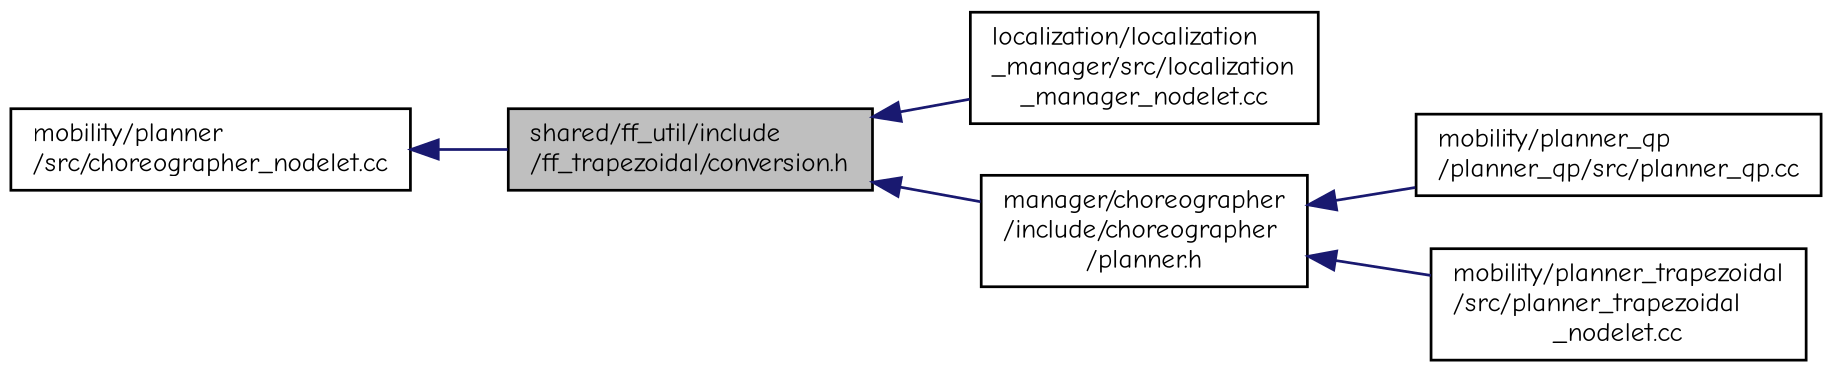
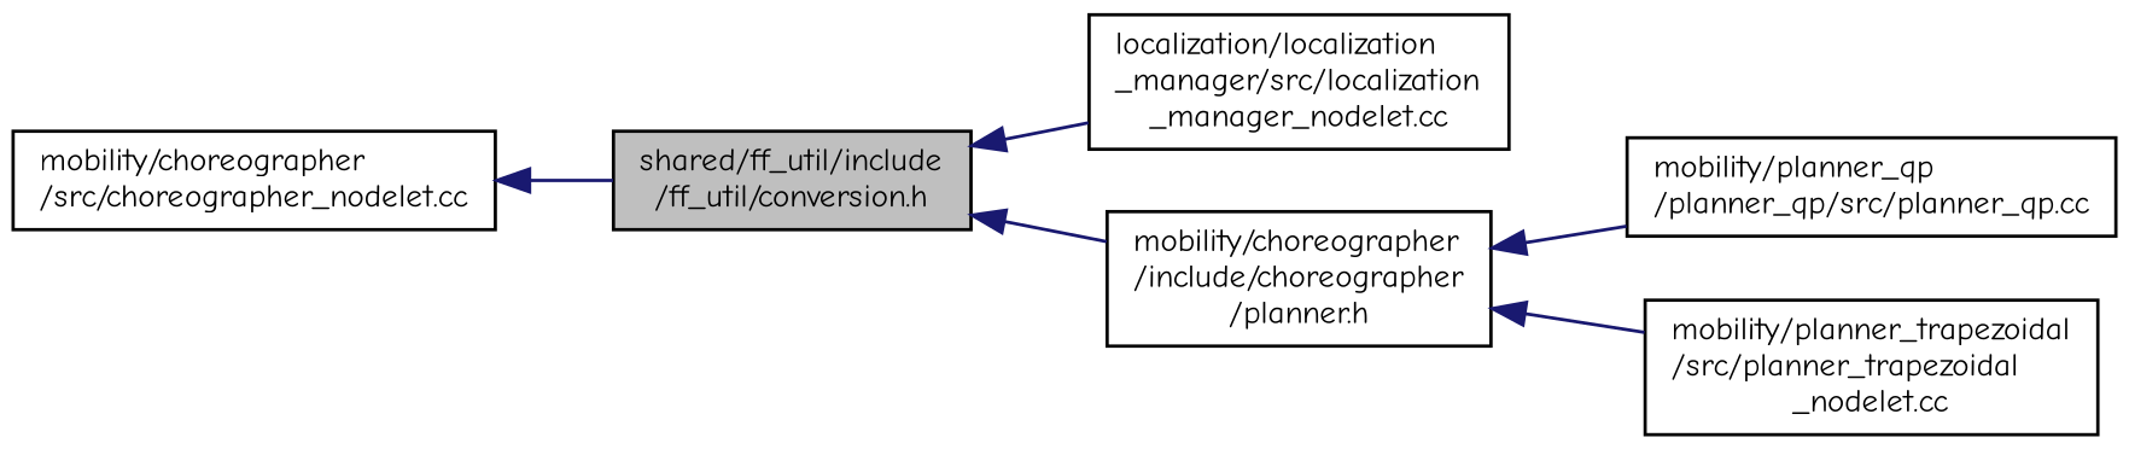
  digraph {
    fontname="Comic Neue"
    rankdir=LR
    node [color=black fillcolor=white fontname="Comic Neue" fontsize=10 shape=record style=filled]
    edge [color=midnightblue dir=back fontname="Comic Neue" fontsize=10 labelfontname=Helvetica labelfontsize=10 style=solid]
-   n1 [fillcolor=grey75 fontcolor=black height=0.2 label="shared/ff_util/include\l/ff_trapezoidal/conversion.h" width=0.4]
+   n1 [fillcolor=grey75 fontcolor=black height=0.2 label="shared/ff_util/include\l/ff_util/conversion.h" width=0.4]
    n2 [height=0.2 label="localization/localization\l_manager/src/localization\l_manager_nodelet.cc" width=0.4]
-   n3 [height=0.2 label="manager/choreographer\l/include/choreographer\l/planner.h" width=0.4]
+   n3 [height=0.2 label="mobility/choreographer\l/include/choreographer\l/planner.h" width=0.4]
    n4 [height=0.2 label="mobility/planner_qp\l/planner_qp/src/planner_qp.cc" width=0.4]
    n5 [height=0.2 label="mobility/planner_trapezoidal\l/src/planner_trapezoidal\l_nodelet.cc" width=0.4]
-   n6 [height=0.2 label="mobility/planner\l/src/choreographer_nodelet.cc" width=0.4]
+   n6 [height=0.2 label="mobility/choreographer\l/src/choreographer_nodelet.cc" width=0.4]
    n1 -> n2
    n1 -> n3
    n3 -> n4
    n3 -> n5
    n6 -> n1
  }
